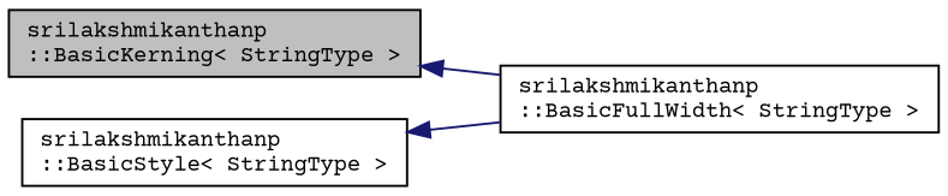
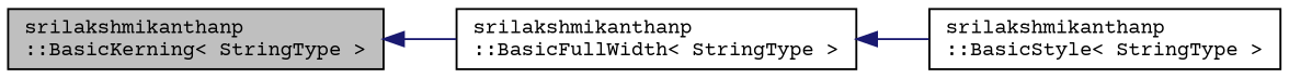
  digraph {
    fontname="Courier Prime"
    rankdir=LR
    node [color=black fillcolor=white fontname="Courier Prime" fontsize=10 shape=record style=filled]
    edge [color=midnightblue dir=back fontname="Courier Prime" fontsize=10 labelfontname=Helvetica labelfontsize=10 style=solid]
    n1 [fillcolor=grey75 fontcolor=black height=0.2 label="srilakshmikanthanp\l::BasicKerning\< StringType \>" width=0.4]
    n2 [height=0.2 label="srilakshmikanthanp\l::BasicFullWidth\< StringType \>" width=0.4]
    n3 [height=0.2 label="srilakshmikanthanp\l::BasicStyle\< StringType \>" width=0.4]
    n1 -> n2
-   n3 -> n2
+   n2 -> n3
  }
